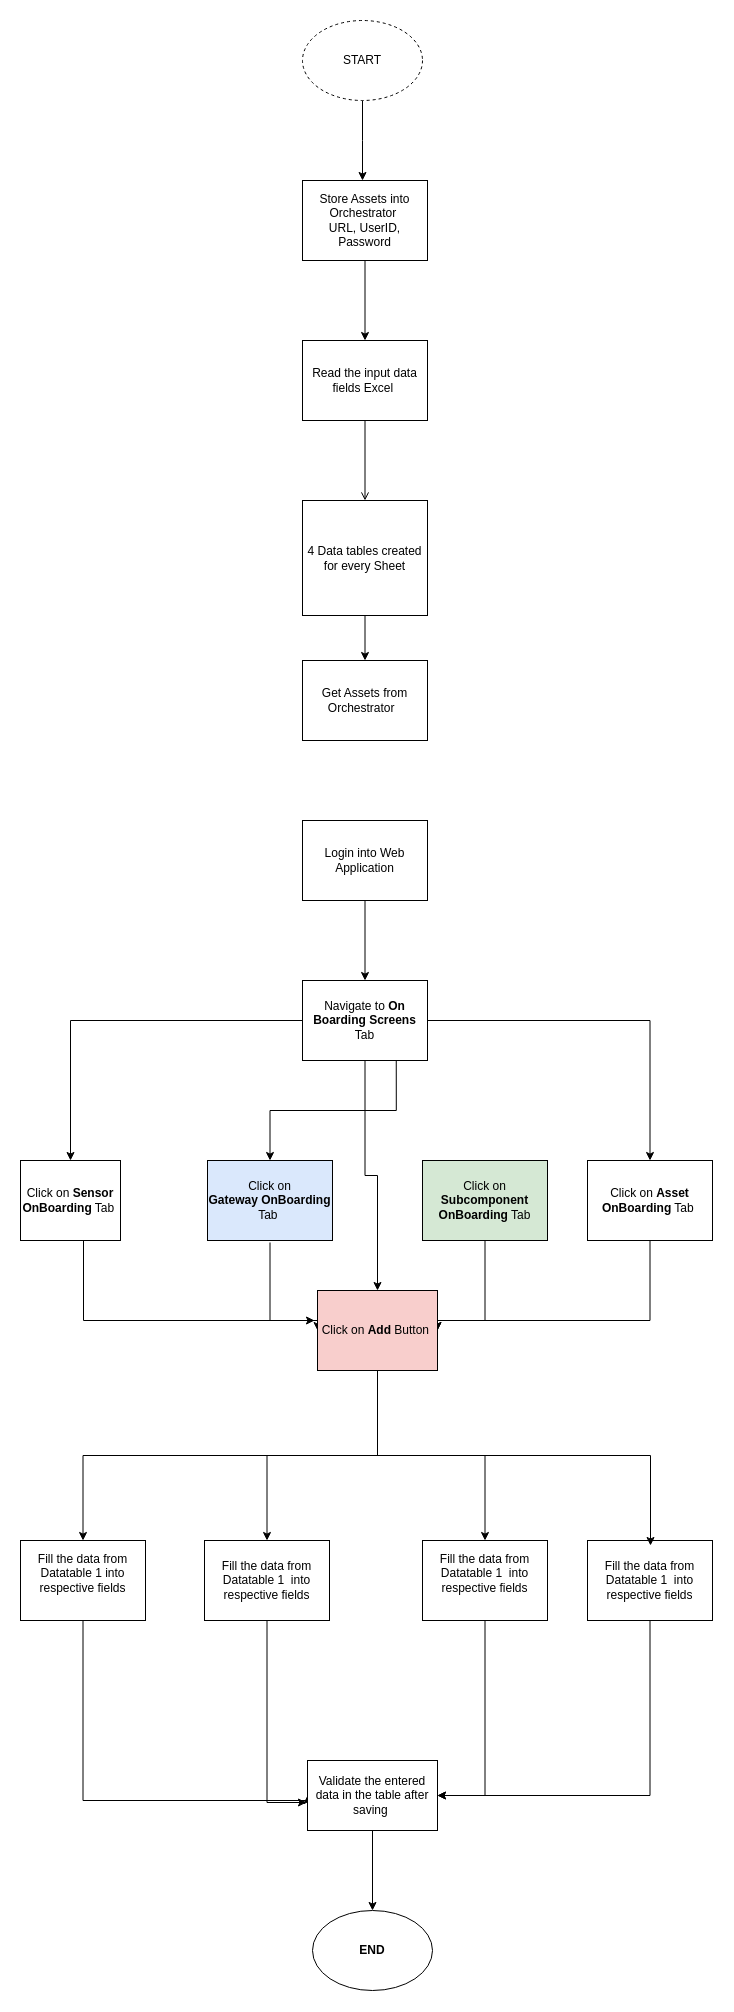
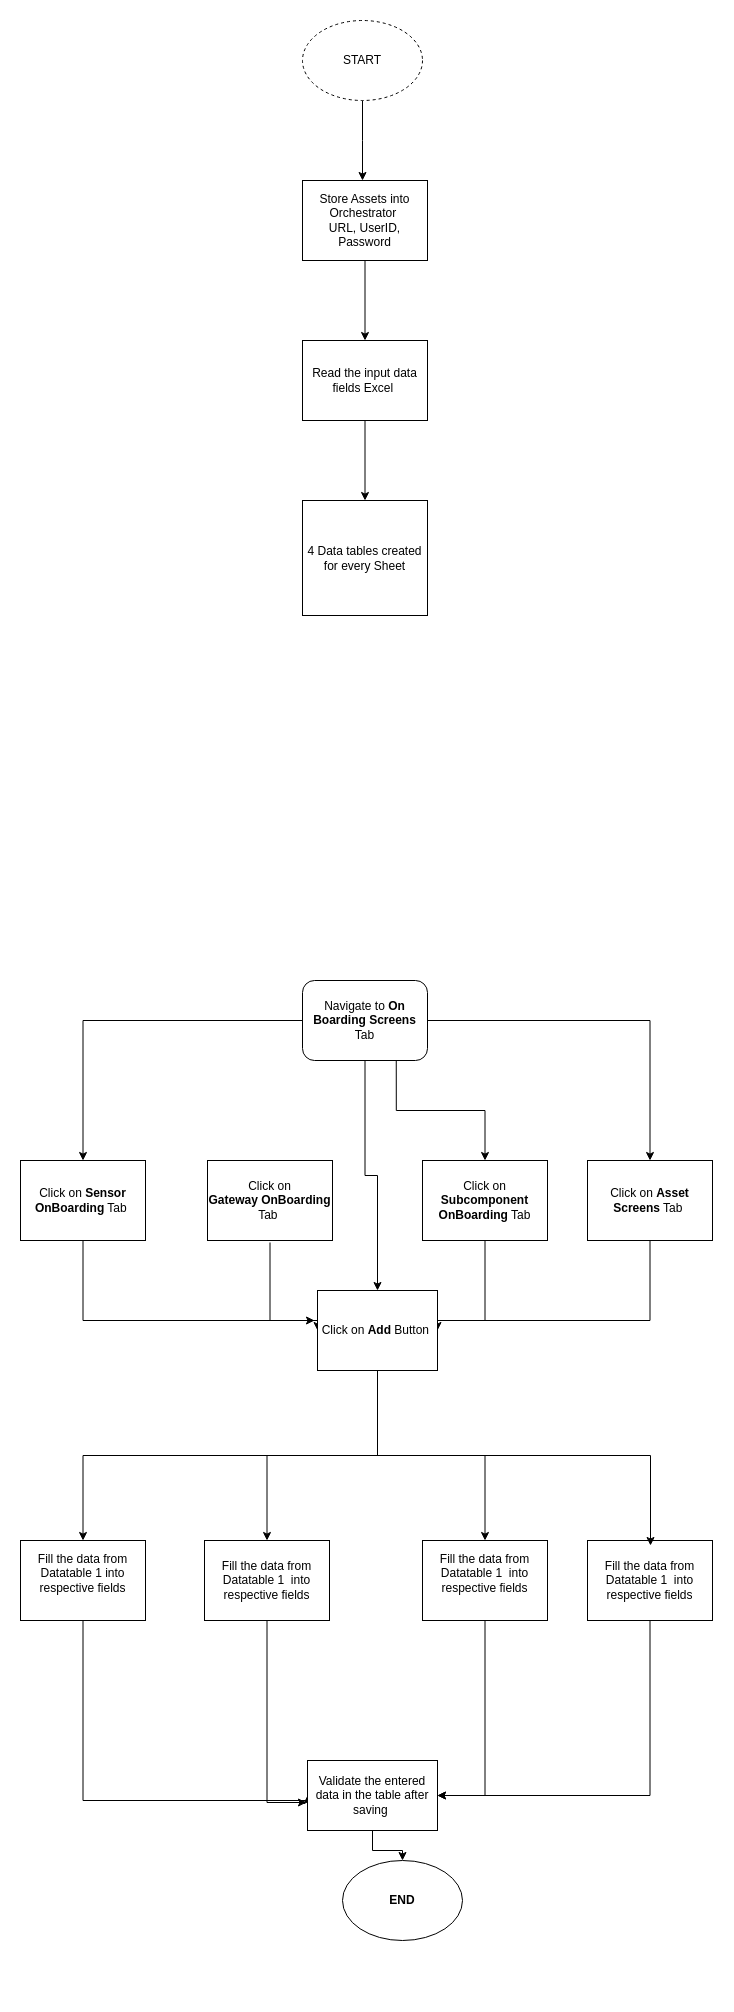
  <mxCell id="0" />
  <mxCell id="1" parent="0" />
  <mxCell id="2" value="" style="edgeStyle=orthogonalEdgeStyle;rounded=0;orthogonalLoop=1;jettySize=auto;html=1;" edge="1" parent="1" source="3"><mxGeometry relative="1" as="geometry"><mxPoint x="362" y="180" as="targetPoint" /></mxGeometry></mxCell>
  <mxCell id="3" value="START" style="ellipse;whiteSpace=wrap;html=1;dashed=1;" vertex="1" parent="1"><mxGeometry x="302" y="20" width="120" height="80" as="geometry" /></mxCell>
  <mxCell id="4" value="" style="edgeStyle=orthogonalEdgeStyle;rounded=0;orthogonalLoop=1;jettySize=auto;html=1;" edge="1" parent="1" source="5" target="7"><mxGeometry relative="1" as="geometry" /></mxCell>
  <mxCell id="5" value="Store Assets into Orchestrator&amp;nbsp;&lt;br&gt;URL, UserID, Password" style="rounded=0;whiteSpace=wrap;html=1;" vertex="1" parent="1"><mxGeometry x="302" y="180" width="125" height="80" as="geometry" /></mxCell>
- <mxCell id="6" value="" style="edgeStyle=orthogonalEdgeStyle;rounded=0;orthogonalLoop=1;jettySize=auto;html=1;endArrow=open;" edge="1" parent="1" source="7" target="9"><mxGeometry relative="1" as="geometry" /></mxCell>
+ <mxCell id="6" value="" style="edgeStyle=orthogonalEdgeStyle;rounded=0;orthogonalLoop=1;jettySize=auto;html=1;" edge="1" parent="1" source="7" target="9"><mxGeometry relative="1" as="geometry" /></mxCell>
  <mxCell id="7" value="Read the input data fields Excel&amp;nbsp;" style="rounded=0;whiteSpace=wrap;html=1;" vertex="1" parent="1"><mxGeometry x="302" y="340" width="125" height="80" as="geometry" /></mxCell>
- <mxCell id="8" value="" style="edgeStyle=orthogonalEdgeStyle;rounded=0;orthogonalLoop=1;jettySize=auto;html=1;" edge="1" parent="1" source="9" target="10"><mxGeometry relative="1" as="geometry" /></mxCell>
  <mxCell id="9" value="4 Data tables created for every Sheet" style="rounded=0;whiteSpace=wrap;html=1;" vertex="1" parent="1"><mxGeometry x="302" y="500" width="125" height="115" as="geometry" /></mxCell>
- <mxCell id="10" value="Get Assets from Orchestrator&amp;nbsp;&amp;nbsp;" style="rounded=0;whiteSpace=wrap;html=1;" vertex="1" parent="1"><mxGeometry x="302" y="660" width="125" height="80" as="geometry" /></mxCell>
- <mxCell id="11" value="" style="edgeStyle=orthogonalEdgeStyle;rounded=0;orthogonalLoop=1;jettySize=auto;html=1;" edge="1" parent="1" source="12" target="17"><mxGeometry relative="1" as="geometry" /></mxCell>
- <mxCell id="12" value="Login into Web Application" style="rounded=0;whiteSpace=wrap;html=1;" vertex="1" parent="1"><mxGeometry x="302" y="820" width="125" height="80" as="geometry" /></mxCell>
  <mxCell id="13" value="" style="edgeStyle=orthogonalEdgeStyle;rounded=0;orthogonalLoop=1;jettySize=auto;html=1;" edge="1" parent="1" source="17" target="19"><mxGeometry relative="1" as="geometry" /></mxCell>
  <mxCell id="14" style="edgeStyle=orthogonalEdgeStyle;rounded=0;orthogonalLoop=1;jettySize=auto;html=1;" edge="1" parent="1" source="17" target="40"><mxGeometry relative="1" as="geometry" /></mxCell>
  <mxCell id="15" style="edgeStyle=orthogonalEdgeStyle;rounded=0;orthogonalLoop=1;jettySize=auto;html=1;" edge="1" parent="1" source="17" target="32"><mxGeometry relative="1" as="geometry" /></mxCell>
- <mxCell id="16" style="edgeStyle=orthogonalEdgeStyle;rounded=0;orthogonalLoop=1;jettySize=auto;html=1;exitX=0.75;exitY=1;exitDx=0;exitDy=0;" edge="1" parent="1" source="17" target="24"><mxGeometry relative="1" as="geometry" /></mxCell>
- <mxCell id="17" value="Navigate to &lt;b&gt;On Boarding Screens&lt;/b&gt; Tab" style="rounded=0;whiteSpace=wrap;html=1;" vertex="1" parent="1"><mxGeometry x="302" y="980" width="125" height="80" as="geometry" /></mxCell>
+ <mxCell id="16" style="edgeStyle=orthogonalEdgeStyle;rounded=0;orthogonalLoop=1;jettySize=auto;html=1;exitX=0.75;exitY=1;exitDx=0;exitDy=0;" edge="1" parent="1" source="17" target="28"><mxGeometry relative="1" as="geometry" /></mxCell>
+ <mxCell id="17" value="Navigate to &lt;b&gt;On Boarding Screens&lt;/b&gt; Tab" style="whiteSpace=wrap;html=1;rounded=1;" vertex="1" parent="1"><mxGeometry x="302" y="980" width="125" height="80" as="geometry" /></mxCell>
  <mxCell id="18" value="" style="edgeStyle=orthogonalEdgeStyle;rounded=0;orthogonalLoop=1;jettySize=auto;html=1;exitX=0.5;exitY=1;exitDx=0;exitDy=0;" edge="1" parent="1" source="19"><mxGeometry relative="1" as="geometry"><mxPoint x="314" y="1320" as="targetPoint" /><Array as="points"><mxPoint x="83" y="1320" /></Array></mxGeometry></mxCell>
- <mxCell id="19" value="Click on &lt;b&gt;Sensor OnBoarding&lt;/b&gt; Tab&amp;nbsp;" style="rounded=0;whiteSpace=wrap;html=1;" vertex="1" parent="1"><mxGeometry x="20" y="1160" width="100" height="80" as="geometry" /></mxCell>
+ <mxCell id="19" value="Click on &lt;b&gt;Sensor OnBoarding&lt;/b&gt; Tab&amp;nbsp;" style="rounded=0;whiteSpace=wrap;html=1;" vertex="1" parent="1"><mxGeometry x="20" y="1160" width="125" height="80" as="geometry" /></mxCell>
  <mxCell id="20" style="edgeStyle=orthogonalEdgeStyle;rounded=0;orthogonalLoop=1;jettySize=auto;html=1;entryX=0;entryY=0.5;entryDx=0;entryDy=0;exitX=0.5;exitY=1;exitDx=0;exitDy=0;" edge="1" parent="1" source="22" target="42"><mxGeometry relative="1" as="geometry"><Array as="points"><mxPoint x="83" y="1800" /><mxPoint x="307" y="1800" /></Array></mxGeometry></mxCell>
  <mxCell id="21" value="t" style="text;html=1;align=center;verticalAlign=middle;resizable=0;points=[];labelBackgroundColor=#ffffff;" vertex="1" connectable="0" parent="20"><mxGeometry x="0.95" y="-2" relative="1" as="geometry"><mxPoint x="10.5" y="13" as="offset" /></mxGeometry></mxCell>
  <mxCell id="22" value="Fill the data from Datatable 1 into respective fields&lt;br&gt;&amp;nbsp;&amp;nbsp;" style="rounded=0;whiteSpace=wrap;html=1;" vertex="1" parent="1"><mxGeometry x="20" y="1540" width="125" height="80" as="geometry" /></mxCell>
  <mxCell id="23" value="" style="edgeStyle=orthogonalEdgeStyle;rounded=0;orthogonalLoop=1;jettySize=auto;html=1;entryX=0;entryY=0.5;entryDx=0;entryDy=0;" edge="1" parent="1" target="40"><mxGeometry relative="1" as="geometry"><mxPoint x="269.5" y="1242" as="sourcePoint" /><mxPoint x="269.5" y="1542" as="targetPoint" /><Array as="points"><mxPoint x="270" y="1320" /></Array></mxGeometry></mxCell>
- <mxCell id="24" value="Click on &lt;b&gt;Gateway&amp;nbsp;OnBoarding&lt;/b&gt; Tab&amp;nbsp;" style="rounded=0;whiteSpace=wrap;html=1;fillColor=#dae8fc;" vertex="1" parent="1"><mxGeometry x="207" y="1160" width="125" height="80" as="geometry" /></mxCell>
+ <mxCell id="24" value="Click on &lt;b&gt;Gateway&amp;nbsp;OnBoarding&lt;/b&gt; Tab&amp;nbsp;" style="rounded=0;whiteSpace=wrap;html=1;" vertex="1" parent="1"><mxGeometry x="207" y="1160" width="125" height="80" as="geometry" /></mxCell>
  <mxCell id="25" style="edgeStyle=orthogonalEdgeStyle;rounded=0;orthogonalLoop=1;jettySize=auto;html=1;entryX=-0.008;entryY=0.6;entryDx=0;entryDy=0;entryPerimeter=0;" edge="1" parent="1" source="26" target="42"><mxGeometry relative="1" as="geometry" /></mxCell>
  <mxCell id="26" value="Fill the data from Datatable 1&amp;nbsp;&amp;nbsp;into respective fields" style="rounded=0;whiteSpace=wrap;html=1;" vertex="1" parent="1"><mxGeometry x="204" y="1540" width="125" height="80" as="geometry" /></mxCell>
- <mxCell id="27" value="" style="edgeStyle=orthogonalEdgeStyle;rounded=0;orthogonalLoop=1;jettySize=auto;html=1;entryX=1;entryY=0.5;entryDx=0;entryDy=0;" edge="1" parent="1" source="28" target="40"><mxGeometry relative="1" as="geometry"><Array as="points"><mxPoint x="485" y="1320" /><mxPoint x="437" y="1320" /></Array></mxGeometry></mxCell>
- <mxCell id="28" value="Click on &lt;b&gt;Subcomponent&lt;/b&gt;&lt;br&gt;&lt;b&gt;&amp;nbsp;OnBoarding&lt;/b&gt; Tab&amp;nbsp;" style="rounded=0;whiteSpace=wrap;html=1;fillColor=#d5e8d4;" vertex="1" parent="1"><mxGeometry x="422" y="1160" width="125" height="80" as="geometry" /></mxCell>
+ <mxCell id="27" value="" style="edgeStyle=orthogonalEdgeStyle;rounded=0;orthogonalLoop=1;jettySize=auto;html=1;entryX=1;entryY=0.5;entryDx=0;entryDy=0;endArrow=none;" edge="1" parent="1" source="28" target="40"><mxGeometry relative="1" as="geometry"><Array as="points"><mxPoint x="485" y="1320" /><mxPoint x="437" y="1320" /></Array></mxGeometry></mxCell>
+ <mxCell id="28" value="Click on &lt;b&gt;Subcomponent&lt;/b&gt;&lt;br&gt;&lt;b&gt;&amp;nbsp;OnBoarding&lt;/b&gt; Tab&amp;nbsp;" style="rounded=0;whiteSpace=wrap;html=1;" vertex="1" parent="1"><mxGeometry x="422" y="1160" width="125" height="80" as="geometry" /></mxCell>
  <mxCell id="29" style="edgeStyle=orthogonalEdgeStyle;rounded=0;orthogonalLoop=1;jettySize=auto;html=1;entryX=1;entryY=0.5;entryDx=0;entryDy=0;exitX=0.5;exitY=1;exitDx=0;exitDy=0;" edge="1" parent="1" source="30" target="42"><mxGeometry relative="1" as="geometry" /></mxCell>
  <mxCell id="30" value="Fill the data from Datatable 1&amp;nbsp;&amp;nbsp;into respective fields&lt;br&gt;&amp;nbsp;" style="rounded=0;whiteSpace=wrap;html=1;" vertex="1" parent="1"><mxGeometry x="422" y="1540" width="125" height="80" as="geometry" /></mxCell>
  <mxCell id="31" style="edgeStyle=orthogonalEdgeStyle;rounded=0;orthogonalLoop=1;jettySize=auto;html=1;entryX=1;entryY=0.5;entryDx=0;entryDy=0;" edge="1" parent="1" source="32" target="40"><mxGeometry relative="1" as="geometry"><mxPoint x="607" y="1450" as="targetPoint" /><Array as="points"><mxPoint x="650" y="1320" /></Array></mxGeometry></mxCell>
- <mxCell id="32" value="Click on &lt;b&gt;Asset OnBoarding&lt;/b&gt; Tab&amp;nbsp;" style="rounded=0;whiteSpace=wrap;html=1;" vertex="1" parent="1"><mxGeometry x="587" y="1160" width="125" height="80" as="geometry" /></mxCell>
+ <mxCell id="32" value="Click on &lt;b&gt;Asset Screens&lt;/b&gt; Tab&amp;nbsp;" style="rounded=0;whiteSpace=wrap;html=1;" vertex="1" parent="1"><mxGeometry x="587" y="1160" width="125" height="80" as="geometry" /></mxCell>
  <mxCell id="33" style="edgeStyle=orthogonalEdgeStyle;rounded=0;orthogonalLoop=1;jettySize=auto;html=1;exitX=0.5;exitY=1;exitDx=0;exitDy=0;entryX=1;entryY=0.5;entryDx=0;entryDy=0;" edge="1" parent="1" source="34" target="42"><mxGeometry relative="1" as="geometry"><mxPoint x="427" y="1740" as="targetPoint" /><Array as="points"><mxPoint x="650" y="1795" /></Array></mxGeometry></mxCell>
  <mxCell id="34" value="Fill the data from Datatable 1&amp;nbsp;&amp;nbsp;into respective fields" style="rounded=0;whiteSpace=wrap;html=1;" vertex="1" parent="1"><mxGeometry x="587" y="1540" width="125" height="80" as="geometry" /></mxCell>
- <mxCell id="35" value="&lt;b&gt;END&lt;/b&gt;" style="ellipse;whiteSpace=wrap;html=1;" vertex="1" parent="1"><mxGeometry x="312" y="1910" width="120" height="80" as="geometry" /></mxCell>
+ <mxCell id="35" value="&lt;b&gt;END&lt;/b&gt;" style="ellipse;whiteSpace=wrap;html=1;" vertex="1" parent="1"><mxGeometry x="342" y="1860" width="120" height="80" as="geometry" /></mxCell>
  <mxCell id="36" style="edgeStyle=orthogonalEdgeStyle;rounded=0;orthogonalLoop=1;jettySize=auto;html=1;exitX=0.5;exitY=1;exitDx=0;exitDy=0;" edge="1" parent="1" source="40" target="22"><mxGeometry relative="1" as="geometry" /></mxCell>
  <mxCell id="37" style="edgeStyle=orthogonalEdgeStyle;rounded=0;orthogonalLoop=1;jettySize=auto;html=1;" edge="1" parent="1" source="40" target="26"><mxGeometry relative="1" as="geometry" /></mxCell>
  <mxCell id="38" style="edgeStyle=orthogonalEdgeStyle;rounded=0;orthogonalLoop=1;jettySize=auto;html=1;" edge="1" parent="1" source="40" target="30"><mxGeometry relative="1" as="geometry" /></mxCell>
  <mxCell id="39" style="edgeStyle=orthogonalEdgeStyle;rounded=0;orthogonalLoop=1;jettySize=auto;html=1;" edge="1" parent="1"><mxGeometry relative="1" as="geometry"><mxPoint x="377" y="1375" as="sourcePoint" /><mxPoint x="650" y="1545" as="targetPoint" /><Array as="points"><mxPoint x="377" y="1455" /><mxPoint x="650" y="1455" /></Array></mxGeometry></mxCell>
- <mxCell id="40" value="Click on &lt;b&gt;Add &lt;/b&gt;Button&amp;nbsp;" style="rounded=0;whiteSpace=wrap;html=1;fillColor=#f8cecc;" vertex="1" parent="1"><mxGeometry x="317" y="1290" width="120" height="80" as="geometry" /></mxCell>
+ <mxCell id="40" value="Click on &lt;b&gt;Add &lt;/b&gt;Button&amp;nbsp;" style="rounded=0;whiteSpace=wrap;html=1;" vertex="1" parent="1"><mxGeometry x="317" y="1290" width="120" height="80" as="geometry" /></mxCell>
  <mxCell id="41" value="" style="edgeStyle=orthogonalEdgeStyle;rounded=0;orthogonalLoop=1;jettySize=auto;html=1;" edge="1" parent="1" source="42" target="35"><mxGeometry relative="1" as="geometry" /></mxCell>
  <mxCell id="42" value="Validate the entered data in the table after saving&amp;nbsp;" style="rounded=0;whiteSpace=wrap;html=1;" vertex="1" parent="1"><mxGeometry x="307" y="1760" width="130" height="70" as="geometry" /></mxCell>
